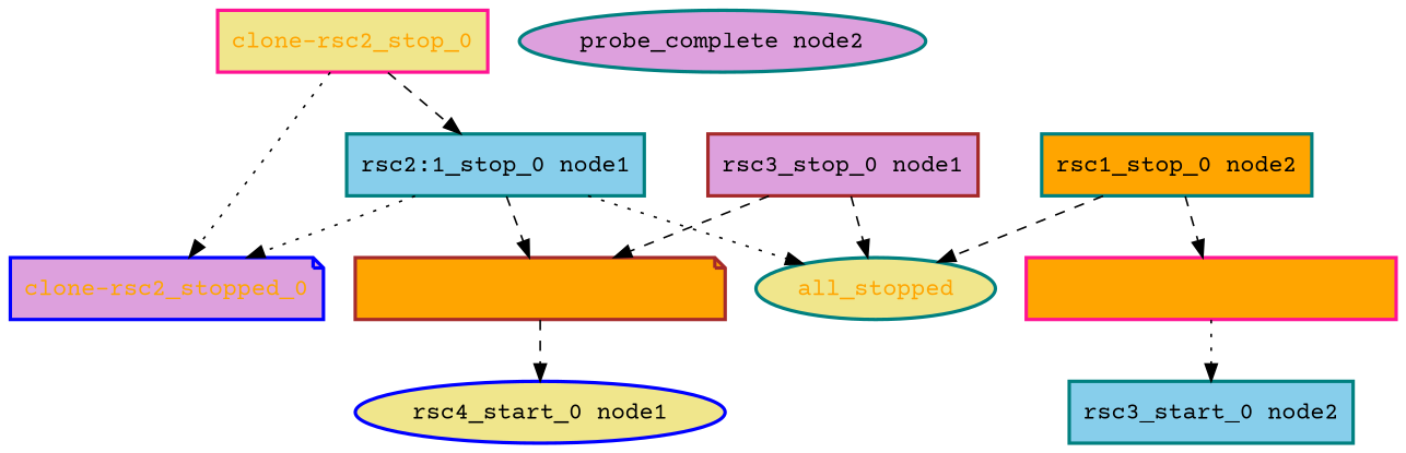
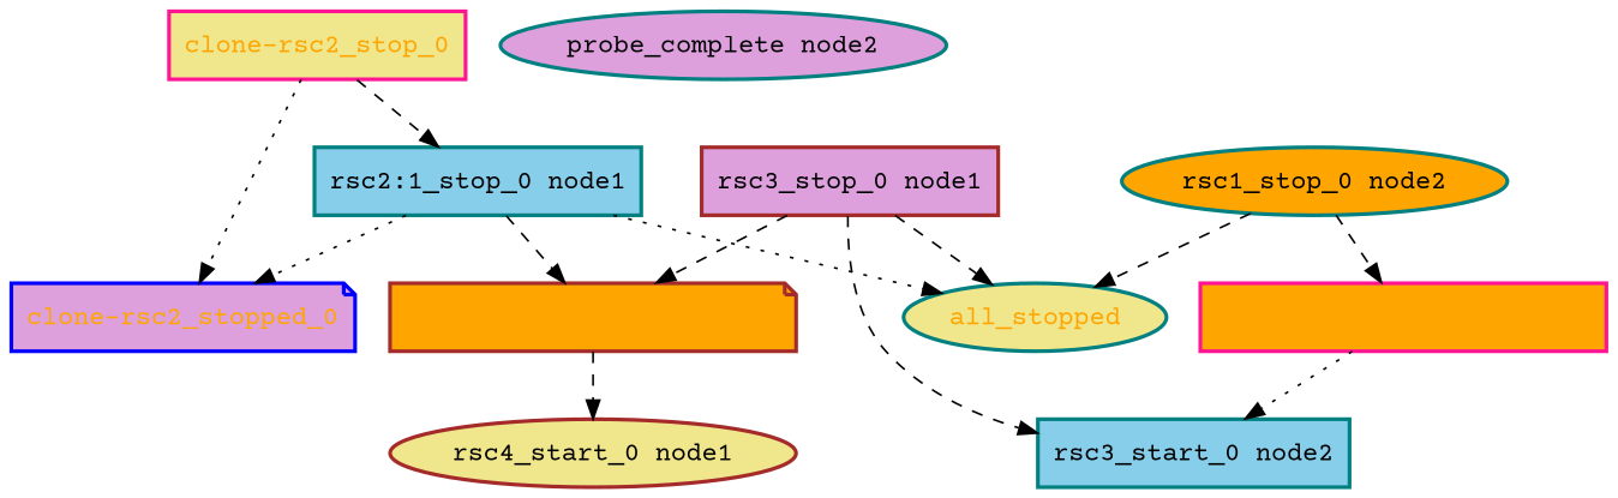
  digraph {
    fontname="Courier Prime"
    node [color=teal fillcolor=khaki fontcolor=black fontname="Courier Prime" shape=box style="bold,filled"]
    edge [fontname="Courier Prime" style=dashed]
    all_stopped [fontcolor=orange shape=ellipse]
    "clone-rsc2_stop_0" [color=deeppink fontcolor=orange]
    "clone-rsc2_stopped_0" [color=blue fillcolor=plum fontcolor=orange shape=note]
    "rsc2:1_stop_0 node1" [fillcolor=skyblue]
    "load_stopped_node1 node1" [color=brown fillcolor=orange fontcolor=orange shape=note]
-   "rsc4_start_0 node1" [color=blue shape=ellipse]
+   "rsc4_start_0 node1" [color=brown shape=ellipse]
    "load_stopped_node2 node2" [color=deeppink fillcolor=orange fontcolor=orange]
    "rsc3_start_0 node2" [fillcolor=skyblue]
    "probe_complete node2" [fillcolor=plum shape=ellipse]
-   "rsc1_stop_0 node2" [fillcolor=orange]
+   "rsc1_stop_0 node2" [fillcolor=orange shape=ellipse]
    "rsc3_stop_0 node1" [color=brown fillcolor=plum]
    "clone-rsc2_stop_0" -> "clone-rsc2_stopped_0" [style=dotted]
    "clone-rsc2_stop_0" -> "rsc2:1_stop_0 node1"
    "rsc2:1_stop_0 node1" -> all_stopped [style=dotted]
    "rsc2:1_stop_0 node1" -> "clone-rsc2_stopped_0" [style=dotted]
    "rsc2:1_stop_0 node1" -> "load_stopped_node1 node1"
    "load_stopped_node1 node1" -> "rsc4_start_0 node1"
    "load_stopped_node2 node2" -> "rsc3_start_0 node2" [style=dotted]
    "rsc1_stop_0 node2" -> all_stopped
    "rsc1_stop_0 node2" -> "load_stopped_node2 node2"
    "rsc3_stop_0 node1" -> all_stopped
    "rsc3_stop_0 node1" -> "load_stopped_node1 node1"
+   "rsc3_stop_0 node1" -> "rsc3_start_0 node2"
  }
